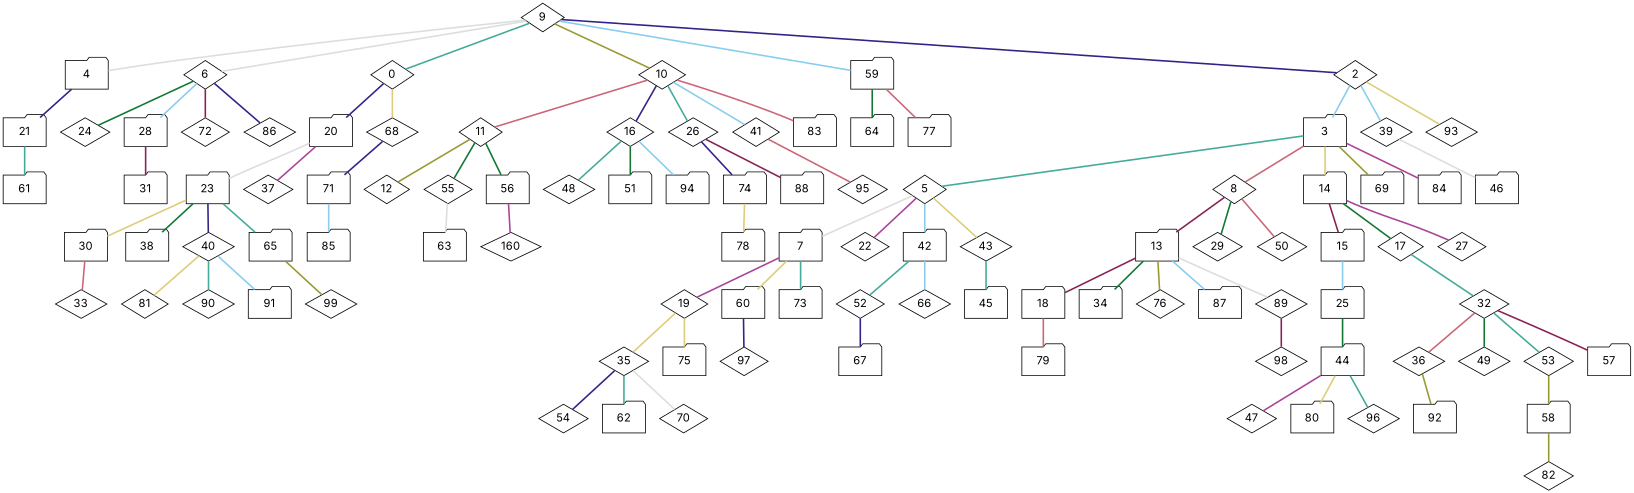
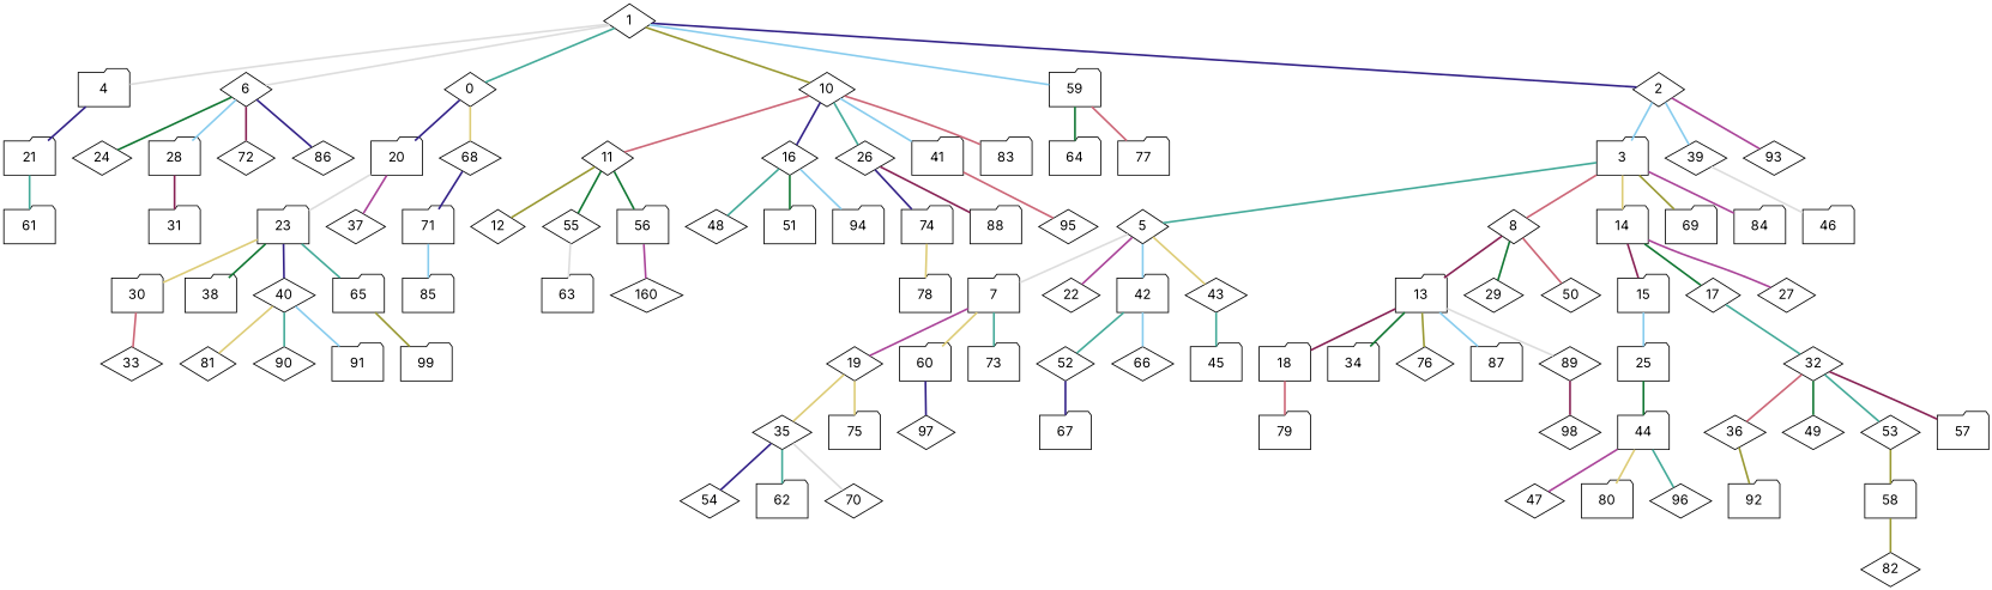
  graph {
    fontname=Inter
    rankdir=BT
    node [fontname=Inter shape=folder]
    edge [color="#44AA99" fontname=Inter style=bold]
    2 [shape=diamond]
-   1 [shape=diamond label=9]
+   1 [shape=diamond]
    3
    4
    5 [shape=diamond]
    6 [shape=diamond]
    7
    8 [shape=diamond]
    n9 [label=0 shape=diamond]
    10 [shape=diamond]
    11 [shape=diamond]
    12 [shape=diamond]
    13
    14
    15
    16 [shape=diamond]
    17 [shape=diamond]
    18
    19 [shape=diamond]
    20
    21
    22 [shape=diamond]
    23
    24 [shape=diamond]
    25
    26 [shape=diamond]
    27 [shape=diamond]
    28
    29 [shape=diamond]
    30
    31
    32 [shape=diamond]
    33 [shape=diamond]
    34
    35 [shape=diamond]
    36 [shape=diamond]
    37 [shape=diamond]
    38
    39 [shape=diamond]
    40 [shape=diamond]
-   41 [shape=diamond]
+   41
    42
    43 [shape=diamond]
    44
    45
    46
    47 [shape=diamond]
    48 [shape=diamond]
    49 [shape=diamond]
    50 [shape=diamond]
    51
    52 [shape=diamond]
    53 [shape=diamond]
    54 [shape=diamond]
    55 [shape=diamond]
    56
    57
    58
    59
    60
    61
    62
    63
    64
    65
    66 [shape=diamond]
    67
    68 [shape=diamond]
    69
    70 [shape=diamond]
    71
    72 [shape=diamond]
    73
    74
    75
    76 [shape=diamond]
    77
    78
    79
    80
    81 [shape=diamond]
    82 [shape=diamond]
    83
    84
    85
    86 [shape=diamond]
    87
    88
    89 [shape=diamond]
    90 [shape=diamond]
    91
    92
    93 [shape=diamond]
    94
    95 [shape=diamond]
    96 [shape=diamond]
    97 [shape=diamond]
    98 [shape=diamond]
-   99 [shape=diamond]
+   99
    n100 [label=160 shape=diamond]
    2 -- 1 [color="#332288"]
    3 -- 2 [color="#88CCEE"]
    4 -- 1 [color="#DDDDDD"]
    5 -- 3
    6 -- 1 [color="#DDDDDD"]
    7 -- 5 [color="#DDDDDD"]
    8 -- 3 [color="#CC6677"]
    n9 -- 1
    10 -- 1 [color="#999933"]
    11 -- 10 [color="#CC6677"]
    12 -- 11 [color="#999933"]
    13 -- 8 [color="#882255"]
    14 -- 3 [color="#DDCC77"]
    15 -- 14 [color="#882255"]
    16 -- 10 [color="#332288"]
    17 -- 14 [color="#117733"]
    18 -- 13 [color="#882255"]
    19 -- 7 [color="#AA4499"]
    20 -- n9 [color="#332288"]
    21 -- 4 [color="#332288"]
    22 -- 5 [color="#AA4499"]
    23 -- 20 [color="#DDDDDD"]
    24 -- 6 [color="#117733"]
    25 -- 15 [color="#88CCEE"]
    26 -- 10
    27 -- 14 [color="#AA4499"]
    28 -- 6 [color="#88CCEE"]
    29 -- 8 [color="#117733"]
    30 -- 23 [color="#DDCC77"]
    31 -- 28 [color="#882255"]
    32 -- 17
    33 -- 30 [color="#CC6677"]
    34 -- 13 [color="#117733"]
    35 -- 19 [color="#DDCC77"]
    36 -- 32 [color="#CC6677"]
    37 -- 20 [color="#AA4499"]
    38 -- 23 [color="#117733"]
    39 -- 2 [color="#88CCEE"]
    40 -- 23 [color="#332288"]
    41 -- 10 [color="#88CCEE"]
    42 -- 5 [color="#88CCEE"]
    43 -- 5 [color="#DDCC77"]
    44 -- 25 [color="#117733"]
    45 -- 43
    46 -- 39 [color="#DDDDDD"]
    47 -- 44 [color="#AA4499"]
    48 -- 16
    49 -- 32 [color="#117733"]
    50 -- 8 [color="#CC6677"]
    51 -- 16 [color="#117733"]
    52 -- 42
    53 -- 32
    54 -- 35 [color="#332288"]
    55 -- 11 [color="#117733"]
    56 -- 11 [color="#117733"]
    57 -- 32 [color="#882255"]
    58 -- 53 [color="#999933"]
    59 -- 1 [color="#88CCEE"]
    60 -- 7 [color="#DDCC77"]
    61 -- 21
    62 -- 35
    63 -- 55 [color="#DDDDDD"]
    64 -- 59 [color="#117733"]
    65 -- 23
    66 -- 42 [color="#88CCEE"]
    67 -- 52 [color="#332288"]
    68 -- n9 [color="#DDCC77"]
    69 -- 3 [color="#999933"]
    70 -- 35 [color="#DDDDDD"]
    71 -- 68 [color="#332288"]
    72 -- 6 [color="#882255"]
    73 -- 7
    74 -- 26 [color="#332288"]
    75 -- 19 [color="#DDCC77"]
    76 -- 13 [color="#999933"]
    77 -- 59 [color="#CC6677"]
    78 -- 74 [color="#DDCC77"]
    79 -- 18 [color="#CC6677"]
    80 -- 44 [color="#DDCC77"]
    81 -- 40 [color="#DDCC77"]
    82 -- 58 [color="#999933"]
    83 -- 10 [color="#CC6677"]
    84 -- 3 [color="#AA4499"]
    85 -- 71 [color="#88CCEE"]
    86 -- 6 [color="#332288"]
    87 -- 13 [color="#88CCEE"]
    88 -- 26 [color="#882255"]
    89 -- 13 [color="#DDDDDD"]
    90 -- 40
    91 -- 40 [color="#88CCEE"]
    92 -- 36 [color="#999933"]
-   93 -- 2 [color="#DDCC77"]
+   93 -- 2 [color="#AA4499"]
    94 -- 16 [color="#88CCEE"]
    95 -- 41 [color="#CC6677"]
    96 -- 44
    97 -- 60 [color="#332288"]
    98 -- 89 [color="#882255"]
    99 -- 65 [color="#999933"]
    n100 -- 56 [color="#AA4499"]
  }
